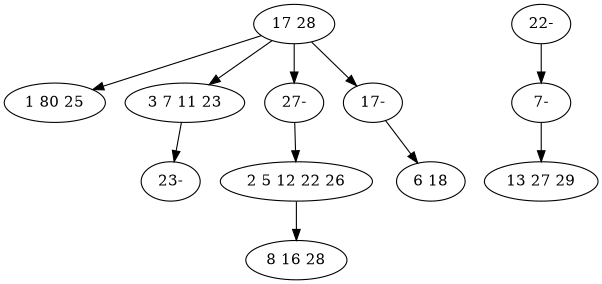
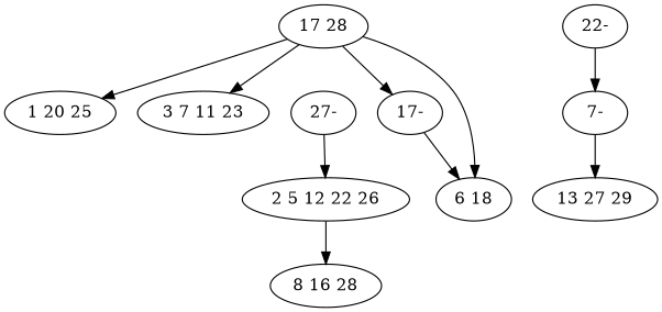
  digraph {
    n1 [label="17 28"]
-   n2 [label="1 80 25"]
+   n2 [label="1 20 25"]
    n3 [label="3 7 11 23"]
    n4 [label="27-"]
    n5 [label="17-"]
-   n6 [label="23-"]
    n7 [label="2 5 12 22 26"]
    n8 [label="6 18"]
    n9 [label="8 16 28"]
    n10 [label="22-"]
    n11 [label="7-"]
    n12 [label="13 27 29"]
    n1 -> n2
    n1 -> n3
-   n1 -> n4
+   n1 -> n8
    n1 -> n5
-   n3 -> n6
    n4 -> n7
    n5 -> n8
    n7 -> n9
    n10 -> n11
    n11 -> n12
  }
